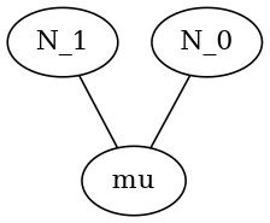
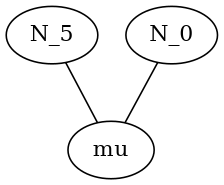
  digraph {
    edge [arrowhead=none]
-   N_1
+   N_1 [label=N_5]
    mu
    N_0
    N_1 -> mu
    N_0 -> mu
  }
